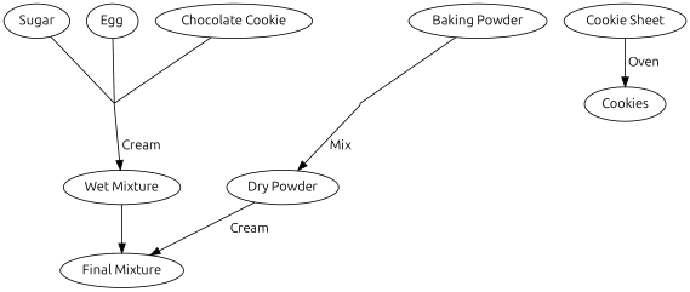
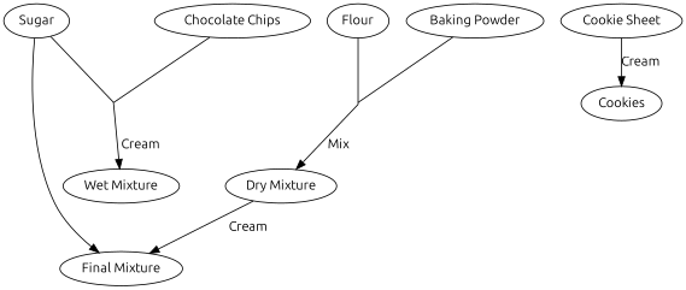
  digraph {
    fontname=Ubuntu
    node [fontname=Ubuntu]
    edge [fontname=Ubuntu]
    dummy2 [height=0.01 shape=point width=0.01]
    n2 [label="Wet Mixture"]
    n3 [label=Sugar]
-   n4 [label=Egg]
+   n5 [label=Flour]
    dummy1 [height=0.01 shape=point width=0.01]
-   n7 [label="Dry Powder"]
+   n7 [label="Dry Mixture"]
    n8 [label="Baking Powder"]
-   n9 [label="Chocolate Cookie"]
+   n9 [label="Chocolate Chips"]
    n10 [label="Final Mixture"]
    n11 [label="Cookie Sheet"]
    n12 [label=Cookies]
    dummy2 -> n2 [label=" Cream"]
-   n2 -> n10
+   n3 -> n10
    n3 -> dummy2 [dir=none]
-   n4 -> dummy2 [dir=none]
+   n5 -> dummy1 [dir=none]
    dummy1 -> n7 [label=" Mix"]
    n7 -> n10 [label="      Cream"]
    n8 -> dummy1 [dir=none]
    n9 -> dummy2 [dir=none]
-   n11 -> n12 [label=" Oven"]
+   n11 -> n12 [label=" Cream"]
  }
